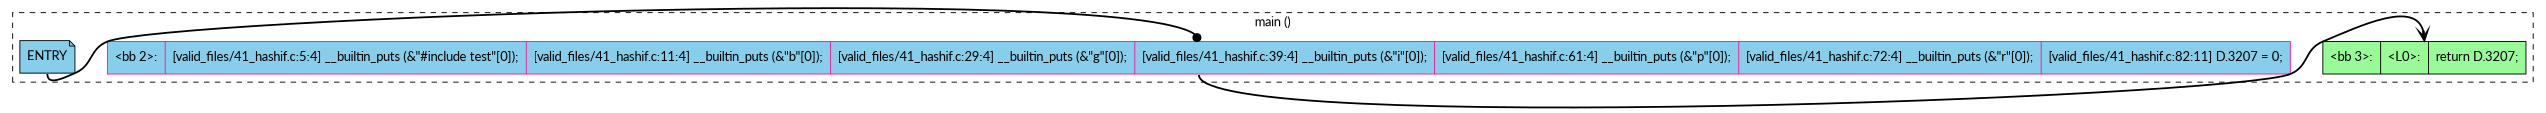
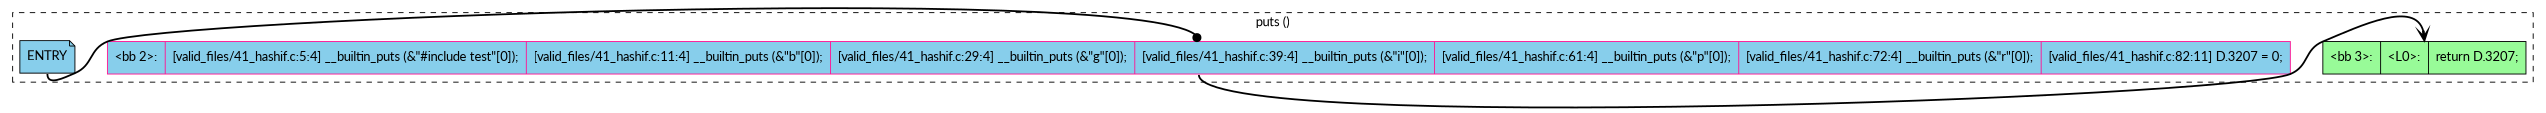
  digraph {
    fontname=Lato
    rankdir=LR
    node [color=black fillcolor=skyblue fontname=Lato shape=record style=filled]
    edge [color=black constraint=true fontname=Lato headport=n style=bold tailport=s weight=100]
    n1 [label=ENTRY shape=note]
    n2 [color=deeppink label="{\<bb\ 2\>:\l|[valid_files/41_hashif.c:5:4]\ __builtin_puts\ (&\"#include\ test\"[0]);\l|[valid_files/41_hashif.c:11:4]\ __builtin_puts\ (&\"b\"[0]);\l|[valid_files/41_hashif.c:29:4]\ __builtin_puts\ (&\"g\"[0]);\l|[valid_files/41_hashif.c:39:4]\ __builtin_puts\ (&\"i\"[0]);\l|[valid_files/41_hashif.c:61:4]\ __builtin_puts\ (&\"p\"[0]);\l|[valid_files/41_hashif.c:72:4]\ __builtin_puts\ (&\"r\"[0]);\l|[valid_files/41_hashif.c:82:11]\ D.3207\ =\ 0;\l}"]
    n3 [fillcolor=palegreen label="{\<bb\ 3\>:\l|\<L0\>:\l|return\ D.3207;\l}"]
    subgraph cluster_1 {
      color=black
-     label="main ()"
+     label="puts ()"
      style=dashed
      n1
      n2
      n3
    }
    n1 -> n2 [arrowhead=dot]
    n2 -> n3 [arrowhead=vee]
  }
